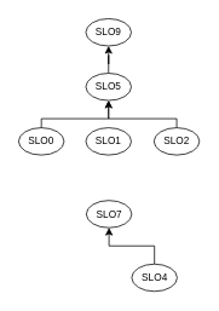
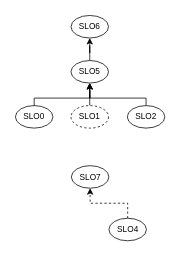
  <mxCell id="0" />
  <mxCell id="1" parent="0" />
  <mxCell id="2" value="SLO0" style="ellipse;whiteSpace=wrap;html=1;fontSize=11;" parent="1" vertex="1"><mxGeometry x="20" y="140" width="50" height="30" as="geometry" /></mxCell>
- <mxCell id="4" value="SLO1" style="ellipse;whiteSpace=wrap;html=1;fontSize=11;" parent="1" vertex="1"><mxGeometry x="94" y="140" width="50" height="30" as="geometry" /></mxCell>
+ <mxCell id="3" style="edgeStyle=orthogonalEdgeStyle;rounded=0;orthogonalLoop=1;jettySize=auto;html=1;entryX=0.5;entryY=1;entryDx=0;entryDy=0;" edge="1" parent="1" source="4" target="10"><mxGeometry relative="1" as="geometry" /></mxCell>
+ <mxCell id="4" value="SLO1" style="ellipse;whiteSpace=wrap;html=1;fontSize=11;dashed=1;" parent="1" vertex="1"><mxGeometry x="94" y="140" width="50" height="30" as="geometry" /></mxCell>
  <mxCell id="5" style="edgeStyle=orthogonalEdgeStyle;rounded=0;orthogonalLoop=1;jettySize=auto;html=1;entryX=0.5;entryY=1;entryDx=0;entryDy=0;" edge="1" parent="1" source="6" target="10"><mxGeometry relative="1" as="geometry"><Array as="points"><mxPoint x="194" y="130" /><mxPoint x="119" y="130" /></Array></mxGeometry></mxCell>
  <mxCell id="6" value="SLO2" style="ellipse;whiteSpace=wrap;html=1;fontSize=11;" parent="1" vertex="1"><mxGeometry x="169" y="140" width="50" height="30" as="geometry" /></mxCell>
- <mxCell id="7" style="edgeStyle=orthogonalEdgeStyle;rounded=0;orthogonalLoop=1;jettySize=auto;html=1;entryX=0.5;entryY=1;entryDx=0;entryDy=0;" edge="1" parent="1" source="8" target="12"><mxGeometry relative="1" as="geometry" /></mxCell>
+ <mxCell id="7" style="edgeStyle=orthogonalEdgeStyle;rounded=0;orthogonalLoop=1;jettySize=auto;html=1;entryX=0.5;entryY=1;entryDx=0;entryDy=0;dashed=1;" edge="1" parent="1" source="8" target="12"><mxGeometry relative="1" as="geometry" /></mxCell>
  <mxCell id="8" value="SLO4" style="ellipse;whiteSpace=wrap;html=1;fontSize=11;" vertex="1" parent="1"><mxGeometry x="144.5" y="290" width="50" height="30" as="geometry" /></mxCell>
  <mxCell id="9" style="edgeStyle=orthogonalEdgeStyle;rounded=0;orthogonalLoop=1;jettySize=auto;html=1;entryX=0.5;entryY=1;entryDx=0;entryDy=0;" edge="1" parent="1" source="10" target="11"><mxGeometry relative="1" as="geometry" /></mxCell>
  <mxCell id="10" value="SLO5" style="ellipse;whiteSpace=wrap;html=1;fontSize=11;" vertex="1" parent="1"><mxGeometry x="94" y="80" width="50" height="30" as="geometry" /></mxCell>
- <mxCell id="11" value="SLO9" style="ellipse;whiteSpace=wrap;html=1;fontSize=11;" vertex="1" parent="1"><mxGeometry x="94" y="20" width="50" height="30" as="geometry" /></mxCell>
+ <mxCell id="11" value="SLO6" style="ellipse;whiteSpace=wrap;html=1;fontSize=11;" vertex="1" parent="1"><mxGeometry x="94" y="20" width="50" height="30" as="geometry" /></mxCell>
  <mxCell id="12" value="SLO7" style="ellipse;whiteSpace=wrap;html=1;fontSize=11;" vertex="1" parent="1"><mxGeometry x="94.5" y="220" width="50" height="30" as="geometry" /></mxCell>
  <mxCell id="13" value="" style="endArrow=open;html=1;rounded=0;exitX=0.5;exitY=0;exitDx=0;exitDy=0;entryX=0.5;entryY=1;entryDx=0;entryDy=0;" edge="1" parent="1" source="2" target="10"><mxGeometry width="50" height="50" relative="1" as="geometry"><mxPoint x="110" y="210" as="sourcePoint" /><mxPoint x="160" y="160" as="targetPoint" /><Array as="points"><mxPoint x="45" y="130" /><mxPoint x="119" y="130" /></Array></mxGeometry></mxCell>
